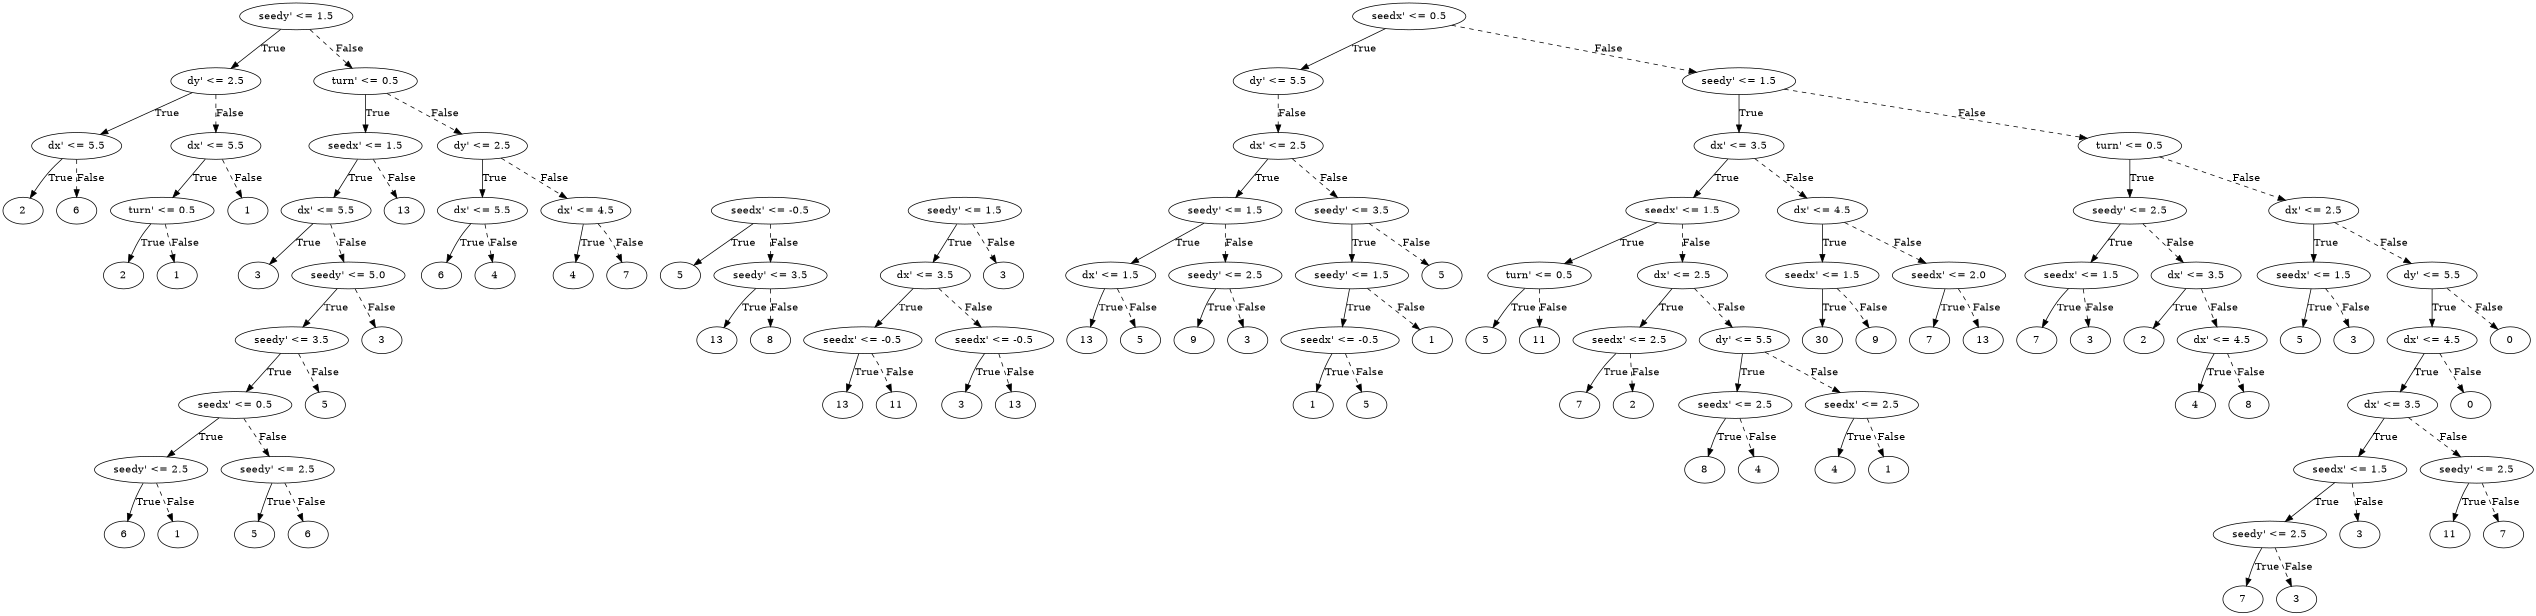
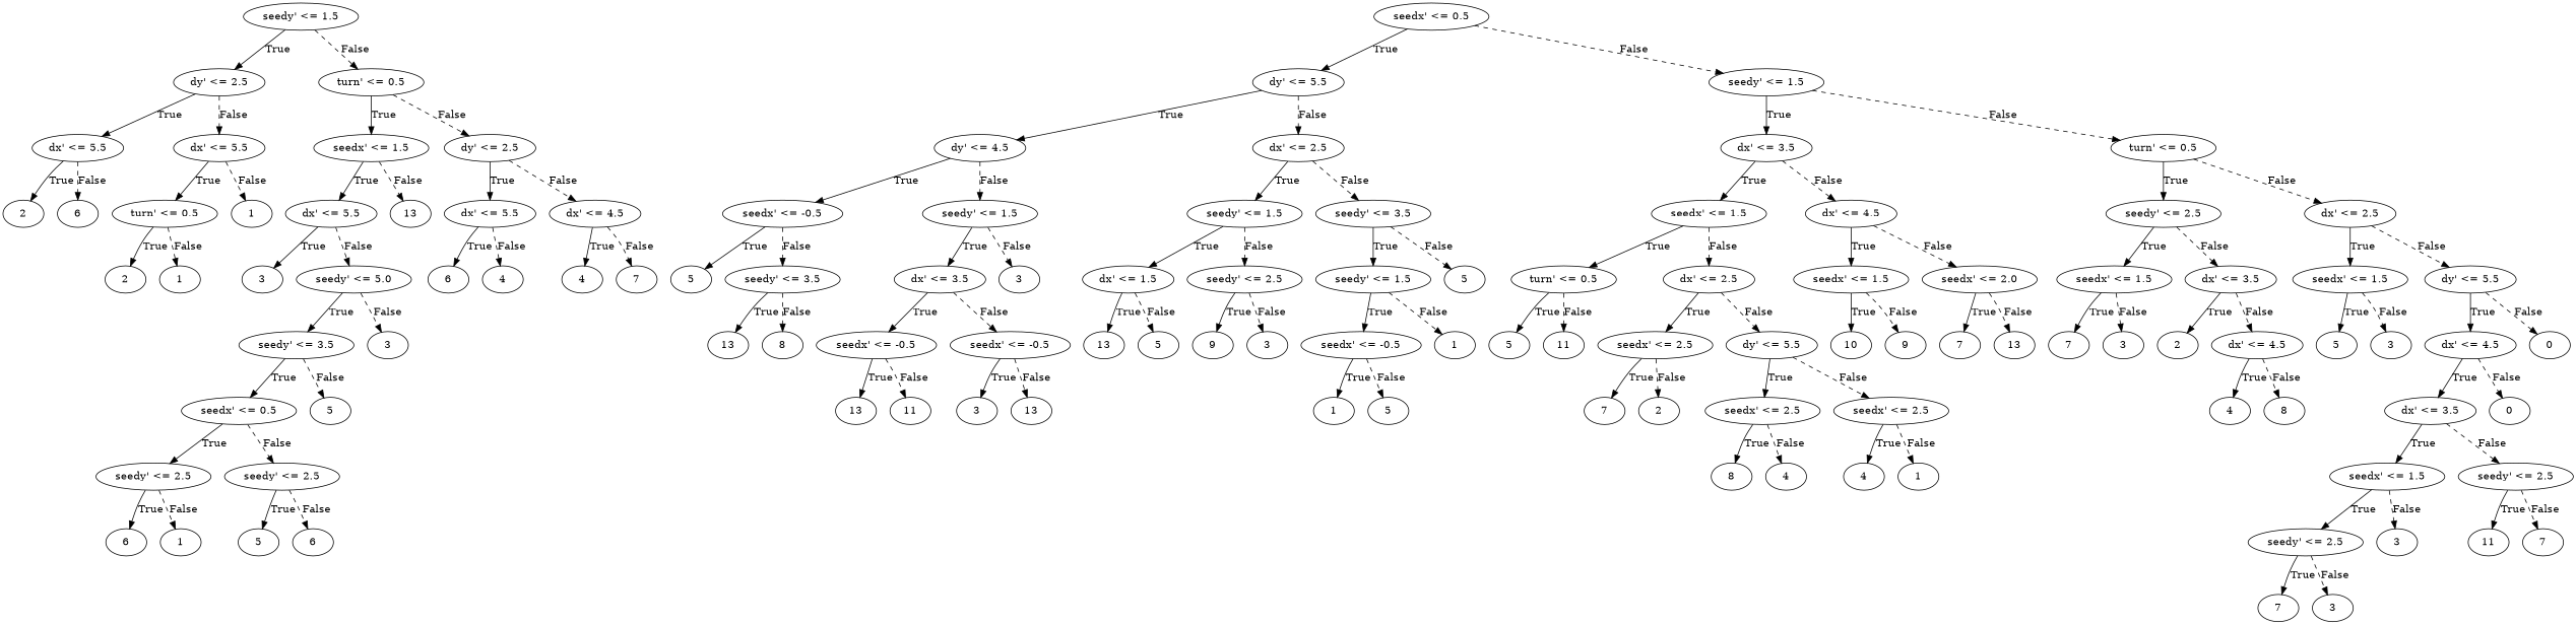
  digraph {
    n1 [label="seedy' <= 1.5"]
    n2 [label="dy' <= 2.5"]
    n3 [label="turn' <= 0.5"]
    n4 [label="seedx' <= 0.5"]
    n5 [label="dy' <= 5.5"]
    n6 [label="seedy' <= 1.5"]
    n7 [label="dx' <= 5.5"]
    n8 [label="dx' <= 5.5"]
    n9 [label="seedx' <= 1.5"]
    n10 [label="dy' <= 2.5"]
    n11 [label=2]
    n12 [label=6]
    n13 [label="turn' <= 0.5"]
    n14 [label=1]
    n15 [label=2]
    n16 [label=1]
    n17 [label="dx' <= 5.5"]
    n18 [label=13]
    n19 [label="dx' <= 5.5"]
    n20 [label="dx' <= 4.5"]
    n21 [label=3]
    n22 [label="seedy' <= 5.0"]
    n23 [label="seedy' <= 3.5"]
    n24 [label=3]
    n25 [label="seedx' <= 0.5"]
    n26 [label=5]
    n27 [label="seedy' <= 2.5"]
    n28 [label="seedy' <= 2.5"]
    n29 [label=6]
    n30 [label=1]
    n31 [label=5]
    n32 [label=6]
    n33 [label=6]
    n34 [label=4]
    n35 [label=4]
    n36 [label=7]
+   n37 [label="dy' <= 4.5"]
    n38 [label="dx' <= 2.5"]
    n39 [label="dx' <= 3.5"]
    n40 [label="turn' <= 0.5"]
    n41 [label="seedx' <= -0.5"]
    n42 [label="seedy' <= 1.5"]
    n43 [label="seedy' <= 1.5"]
    n44 [label="seedy' <= 3.5"]
    n45 [label=5]
    n46 [label="seedy' <= 3.5"]
    n47 [label="dx' <= 3.5"]
    n48 [label=3]
    n49 [label=13]
    n50 [label=8]
    n51 [label="seedx' <= -0.5"]
    n52 [label="seedx' <= -0.5"]
    n53 [label=13]
    n54 [label=11]
    n55 [label=3]
    n56 [label=13]
    n57 [label="dx' <= 1.5"]
    n58 [label="seedy' <= 2.5"]
    n59 [label="seedy' <= 1.5"]
    n60 [label=5]
    n61 [label=13]
    n62 [label=5]
    n63 [label=9]
    n64 [label=3]
    n65 [label="seedx' <= -0.5"]
    n66 [label=1]
    n67 [label=1]
    n68 [label=5]
    n69 [label="seedx' <= 1.5"]
    n70 [label="dx' <= 4.5"]
    n71 [label="seedy' <= 2.5"]
    n72 [label="dx' <= 2.5"]
    n73 [label="turn' <= 0.5"]
    n74 [label="dx' <= 2.5"]
    n75 [label="seedx' <= 1.5"]
    n76 [label="seedx' <= 2.0"]
    n77 [label=5]
    n78 [label=11]
    n79 [label="seedx' <= 2.5"]
    n80 [label="dy' <= 5.5"]
    n81 [label=7]
    n82 [label=2]
    n83 [label="seedx' <= 2.5"]
    n84 [label="seedx' <= 2.5"]
    n85 [label=8]
    n86 [label=4]
    n87 [label=4]
    n88 [label=1]
-   n89 [label=30]
+   n89 [label=10]
    n90 [label=9]
    n91 [label=7]
    n92 [label=13]
    n93 [label="seedx' <= 1.5"]
    n94 [label="dx' <= 3.5"]
    n95 [label="seedx' <= 1.5"]
    n96 [label="dy' <= 5.5"]
    n97 [label=7]
    n98 [label=3]
    n99 [label=2]
    n100 [label="dx' <= 4.5"]
    n101 [label=4]
    n102 [label=8]
    n103 [label=5]
    n104 [label=3]
    n105 [label="dx' <= 4.5"]
    n106 [label=0]
    n107 [label="dx' <= 3.5"]
    n108 [label=0]
    n109 [label="seedx' <= 1.5"]
    n110 [label="seedy' <= 2.5"]
    n111 [label="seedy' <= 2.5"]
    n112 [label=3]
    n113 [label=11]
    n114 [label=7]
    n115 [label=7]
    n116 [label=3]
    n1 -> n2 [label=True]
    n1 -> n3 [label=False style=dashed]
    n2 -> n7 [label=True]
    n2 -> n8 [label=False style=dashed]
    n3 -> n9 [label=True]
    n3 -> n10 [label=False style=dashed]
    n4 -> n5 [label=True]
    n4 -> n6 [label=False style=dashed]
+   n5 -> n37 [label=True]
    n5 -> n38 [label=False style=dashed]
    n6 -> n39 [label=True]
    n6 -> n40 [label=False style=dashed]
    n7 -> n11 [label=True]
    n7 -> n12 [label=False style=dashed]
    n8 -> n13 [label=True]
    n8 -> n14 [label=False style=dashed]
    n9 -> n17 [label=True]
    n9 -> n18 [label=False style=dashed]
    n10 -> n19 [label=True]
    n10 -> n20 [label=False style=dashed]
    n13 -> n15 [label=True]
    n13 -> n16 [label=False style=dashed]
    n17 -> n21 [label=True]
    n17 -> n22 [label=False style=dashed]
    n19 -> n33 [label=True]
    n19 -> n34 [label=False style=dashed]
    n20 -> n35 [label=True]
    n20 -> n36 [label=False style=dashed]
    n22 -> n23 [label=True]
    n22 -> n24 [label=False style=dashed]
    n23 -> n25 [label=True]
    n23 -> n26 [label=False style=dashed]
    n25 -> n27 [label=True]
    n25 -> n28 [label=False style=dashed]
    n27 -> n29 [label=True]
    n27 -> n30 [label=False style=dashed]
    n28 -> n31 [label=True]
    n28 -> n32 [label=False style=dashed]
+   n37 -> n41 [label=True]
+   n37 -> n42 [label=False style=dashed]
    n38 -> n43 [label=True]
    n38 -> n44 [label=False style=dashed]
    n39 -> n69 [label=True]
    n39 -> n70 [label=False style=dashed]
    n40 -> n71 [label=True]
    n40 -> n72 [label=False style=dashed]
    n41 -> n45 [label=True]
    n41 -> n46 [label=False style=dashed]
    n42 -> n47 [label=True]
    n42 -> n48 [label=False style=dashed]
    n43 -> n57 [label=True]
    n43 -> n58 [label=False style=dashed]
    n44 -> n59 [label=True]
    n44 -> n60 [label=False style=dashed]
    n46 -> n49 [label=True]
    n46 -> n50 [label=False style=dashed]
    n47 -> n51 [label=True]
    n47 -> n52 [label=False style=dashed]
    n51 -> n53 [label=True]
    n51 -> n54 [label=False style=dashed]
    n52 -> n55 [label=True]
    n52 -> n56 [label=False style=dashed]
    n57 -> n61 [label=True]
    n57 -> n62 [label=False style=dashed]
    n58 -> n63 [label=True]
    n58 -> n64 [label=False style=dashed]
    n59 -> n65 [label=True]
    n59 -> n66 [label=False style=dashed]
    n65 -> n67 [label=True]
    n65 -> n68 [label=False style=dashed]
    n69 -> n73 [label=True]
    n69 -> n74 [label=False style=dashed]
    n70 -> n75 [label=True]
    n70 -> n76 [label=False style=dashed]
    n71 -> n93 [label=True]
    n71 -> n94 [label=False style=dashed]
    n72 -> n95 [label=True]
    n72 -> n96 [label=False style=dashed]
    n73 -> n77 [label=True]
    n73 -> n78 [label=False style=dashed]
    n74 -> n79 [label=True]
    n74 -> n80 [label=False style=dashed]
    n75 -> n89 [label=True]
    n75 -> n90 [label=False style=dashed]
    n76 -> n91 [label=True]
    n76 -> n92 [label=False style=dashed]
    n79 -> n81 [label=True]
    n79 -> n82 [label=False style=dashed]
    n80 -> n83 [label=True]
    n80 -> n84 [label=False style=dashed]
    n83 -> n85 [label=True]
    n83 -> n86 [label=False style=dashed]
    n84 -> n87 [label=True]
    n84 -> n88 [label=False style=dashed]
    n93 -> n97 [label=True]
    n93 -> n98 [label=False style=dashed]
    n94 -> n99 [label=True]
    n94 -> n100 [label=False style=dashed]
    n95 -> n103 [label=True]
    n95 -> n104 [label=False style=dashed]
    n96 -> n105 [label=True]
    n96 -> n106 [label=False style=dashed]
    n100 -> n101 [label=True]
    n100 -> n102 [label=False style=dashed]
    n105 -> n107 [label=True]
    n105 -> n108 [label=False style=dashed]
    n107 -> n109 [label=True]
    n107 -> n110 [label=False style=dashed]
    n109 -> n111 [label=True]
    n109 -> n112 [label=False style=dashed]
    n110 -> n113 [label=True]
    n110 -> n114 [label=False style=dashed]
    n111 -> n115 [label=True]
    n111 -> n116 [label=False style=dashed]
  }
